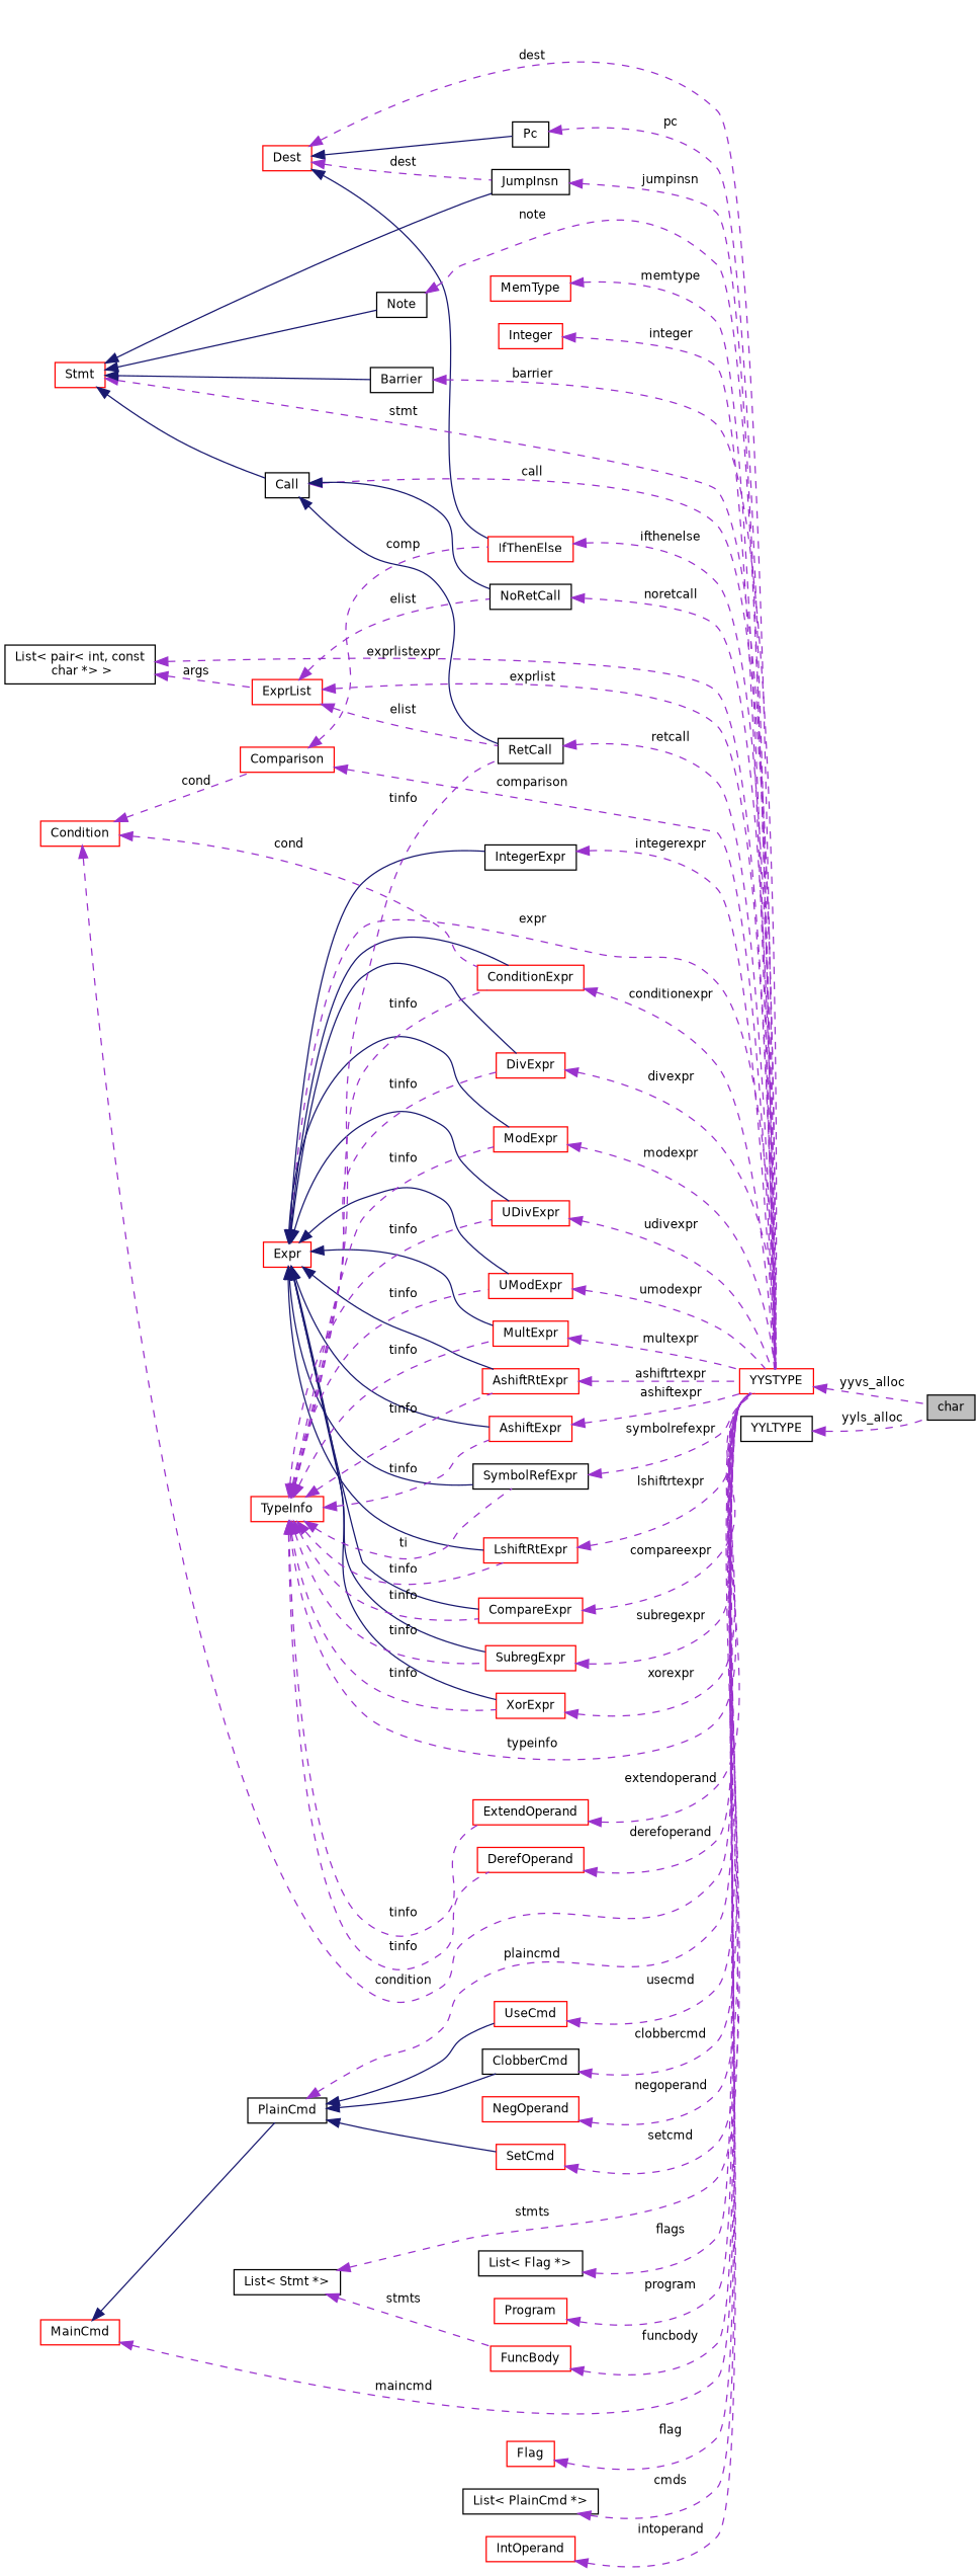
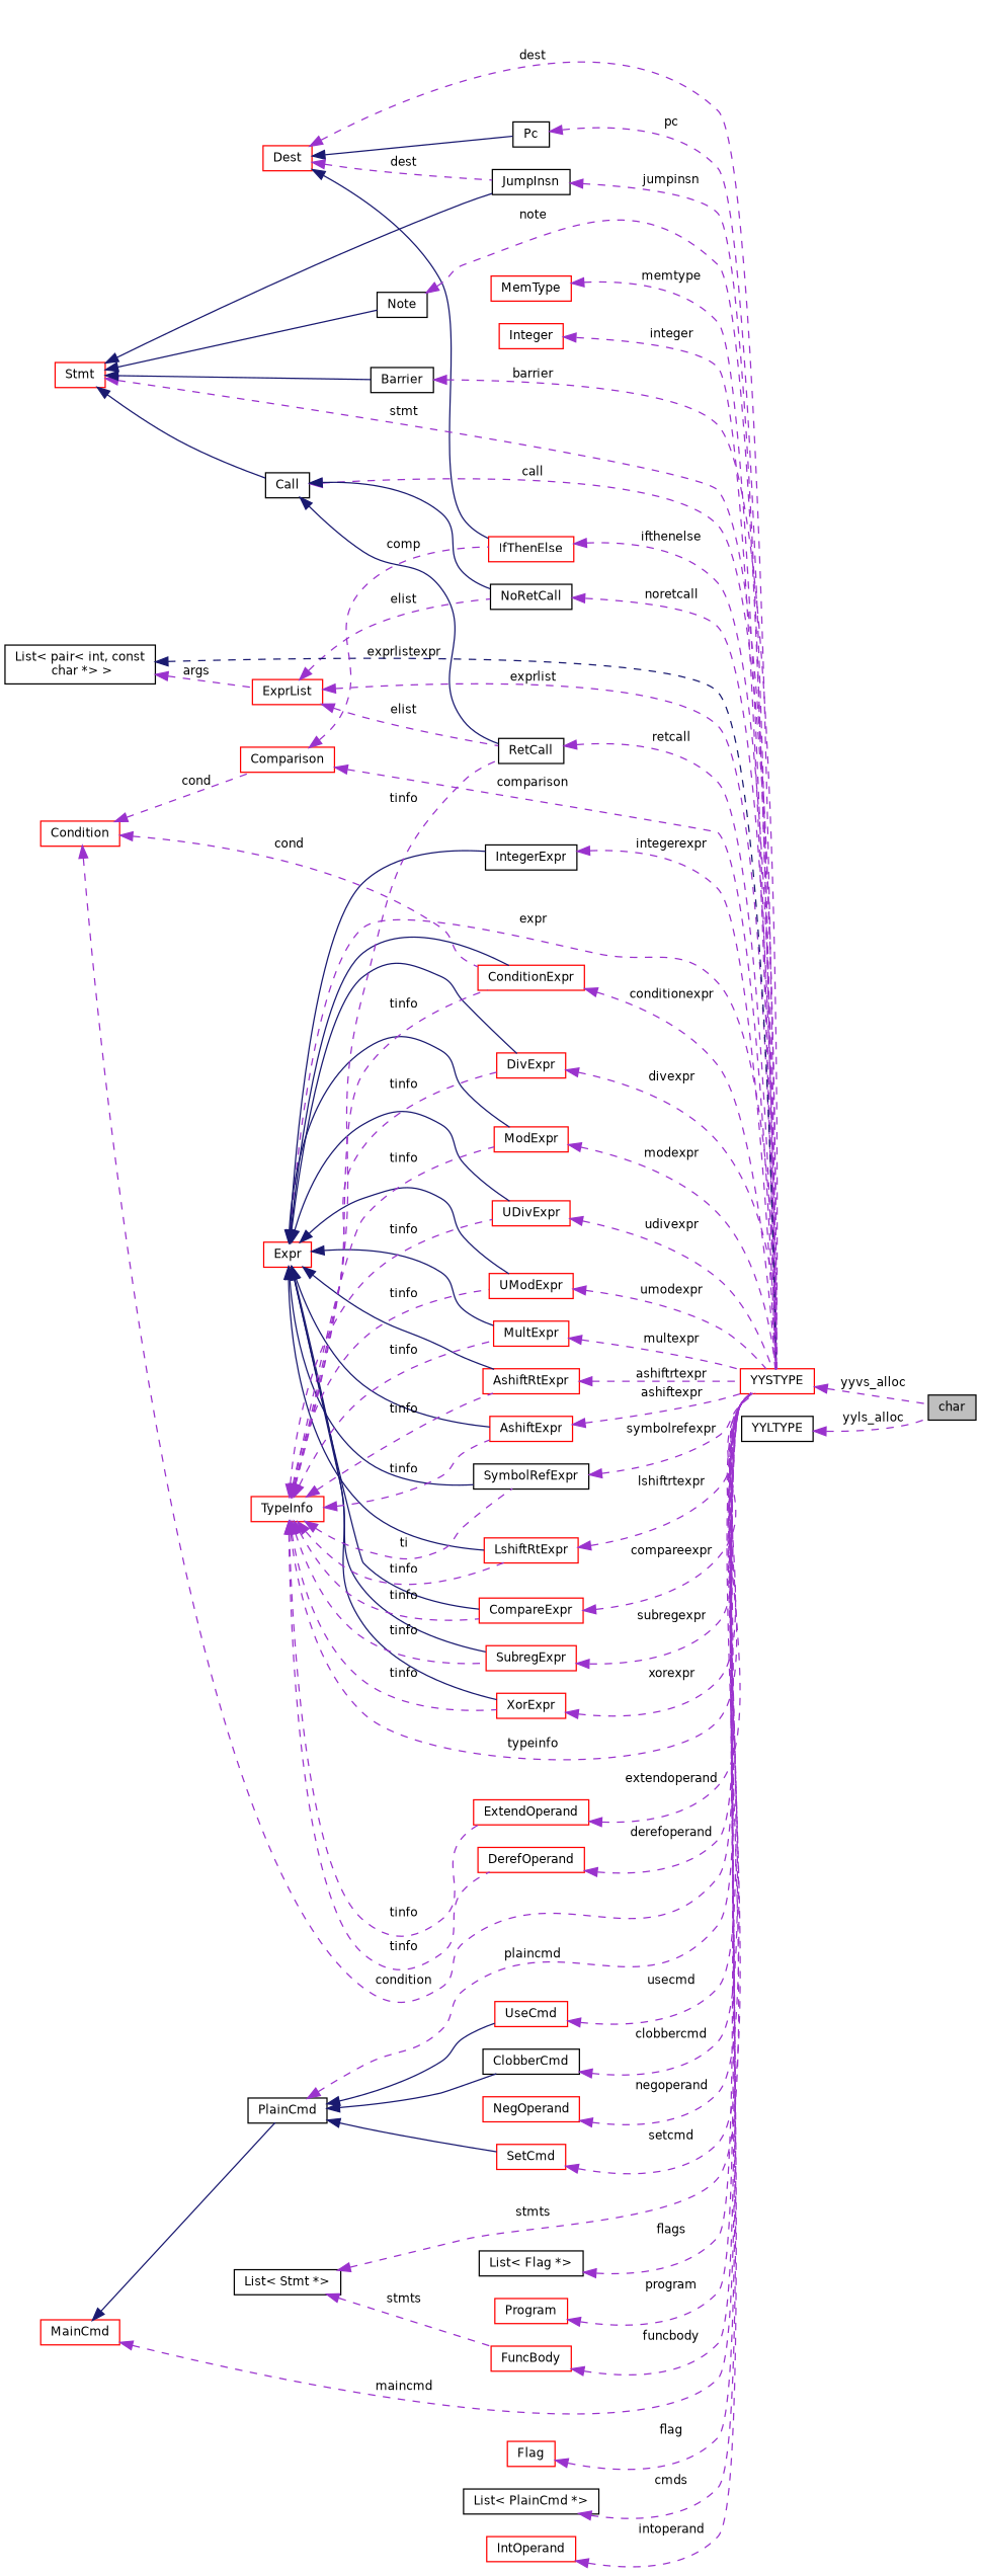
  digraph {
    rankdir=LR
    node [color=red fillcolor=white fontname=Helvetica fontsize=10 shape=record style=filled]
    edge [color=darkorchid3 dir=back fontname=Helvetica fontsize=10 labelfontname=Helvetica labelfontsize=10 style=dashed]
    n1 [color=black fillcolor=grey75 fontcolor=black height=0.2 label=char width=0.4]
    n2 [height=0.2 label=YYSTYPE width=0.4]
    n3 [height=0.2 label=Dest width=0.4]
    n4 [color=black height=0.2 label=Pc width=0.4]
    n5 [color=black height=0.2 label=JumpInsn width=0.4]
    n6 [height=0.2 label=IfThenElse width=0.4]
    n7 [height=0.2 label=MemType width=0.4]
    n8 [height=0.2 label=Integer width=0.4]
    n9 [color=black height=0.2 label=NoRetCall width=0.4]
    n10 [color=black height=0.2 label=Call width=0.4]
    n11 [color=black height=0.2 label=RetCall width=0.4]
    n12 [height=0.2 label=Stmt width=0.4]
    n13 [color=black height=0.2 label=Note width=0.4]
    n14 [color=black height=0.2 label=Barrier width=0.4]
    n15 [height=0.2 label=ExprList width=0.4]
    n16 [color=black height=0.2 label="List\< pair\< int, const\l char *\> \>" width=0.4]
    n17 [height=0.2 label=CompareExpr width=0.4]
    n18 [height=0.2 label=Expr width=0.4]
    n19 [height=0.2 label=XorExpr width=0.4]
    n20 [height=0.2 label=AshiftRtExpr width=0.4]
    n21 [color=black height=0.2 label=SymbolRefExpr width=0.4]
    n22 [height=0.2 label=DivExpr width=0.4]
    n23 [height=0.2 label=UDivExpr width=0.4]
    n24 [height=0.2 label=ConditionExpr width=0.4]
    n25 [height=0.2 label=AshiftExpr width=0.4]
    n26 [height=0.2 label=LshiftRtExpr width=0.4]
    n27 [height=0.2 label=ModExpr width=0.4]
    n28 [height=0.2 label=UModExpr width=0.4]
    n29 [color=black height=0.2 label=IntegerExpr width=0.4]
    n30 [height=0.2 label=SubregExpr width=0.4]
    n31 [height=0.2 label=MultExpr width=0.4]
    n32 [height=0.2 label=TypeInfo width=0.4]
    n33 [height=0.2 label=ExtendOperand width=0.4]
    n34 [height=0.2 label=DerefOperand width=0.4]
    n35 [height=0.2 label=MainCmd width=0.4]
    n36 [color=black height=0.2 label=PlainCmd width=0.4]
    n37 [height=0.2 label=UseCmd width=0.4]
    n38 [color=black height=0.2 label=ClobberCmd width=0.4]
    n39 [height=0.2 label=SetCmd width=0.4]
    n40 [height=0.2 label=NegOperand width=0.4]
    n41 [color=black height=0.2 label="List\< Stmt *\>" width=0.4]
    n42 [height=0.2 label=FuncBody width=0.4]
    n43 [color=black height=0.2 label="List\< Flag *\>" width=0.4]
    n44 [height=0.2 label=Program width=0.4]
    n45 [height=0.2 label=Condition width=0.4]
    n46 [height=0.2 label=Comparison width=0.4]
    n47 [height=0.2 label=Flag width=0.4]
    n48 [color=black height=0.2 label="List\< PlainCmd *\>" width=0.4]
    n49 [height=0.2 label=IntOperand width=0.4]
    n50 [color=black height=0.2 label=YYLTYPE width=0.4]
    n2 -> n1 [label=" yyvs_alloc"]
    n3 -> n2 [label=" dest"]
    n3 -> n4 [color=midnightblue style=solid]
    n3 -> n5 [label=" dest"]
    n3 -> n6 [color=midnightblue style=solid]
    n4 -> n2 [label=" pc"]
    n5 -> n2 [label=" jumpinsn"]
    n6 -> n2 [label=" ifthenelse"]
    n7 -> n2 [label=" memtype"]
    n8 -> n2 [label=" integer"]
    n9 -> n2 [label=" noretcall"]
    n10 -> n2 [label=" call"]
    n10 -> n9 [color=midnightblue style=solid]
    n10 -> n11 [color=midnightblue style=solid]
    n11 -> n2 [label=" retcall"]
    n12 -> n2 [label=" stmt"]
    n12 -> n5 [color=midnightblue style=solid]
    n12 -> n10 [color=midnightblue style=solid]
    n12 -> n13 [color=midnightblue style=solid]
    n12 -> n14 [color=midnightblue style=solid]
    n13 -> n2 [label=" note"]
    n14 -> n2 [label=" barrier"]
    n15 -> n2 [label=" exprlist"]
    n15 -> n9 [label=" elist"]
    n15 -> n11 [label=" elist"]
-   n16 -> n2 [label=" exprlistexpr"]
+   n16 -> n2 [color=midnightblue label=" exprlistexpr"]
    n16 -> n15 [label=" args"]
    n17 -> n2 [label=" compareexpr"]
    n18 -> n2 [label=" expr"]
    n18 -> n17 [color=midnightblue style=solid]
    n18 -> n19 [color=midnightblue style=solid]
    n18 -> n20 [color=midnightblue style=solid]
    n18 -> n21 [color=midnightblue style=solid]
    n18 -> n22 [color=midnightblue style=solid]
    n18 -> n23 [color=midnightblue style=solid]
    n18 -> n24 [color=midnightblue style=solid]
    n18 -> n25 [color=midnightblue style=solid]
    n18 -> n26 [color=midnightblue style=solid]
    n18 -> n27 [color=midnightblue style=solid]
    n18 -> n28 [color=midnightblue style=solid]
    n18 -> n29 [color=midnightblue style=solid]
    n18 -> n30 [color=midnightblue style=solid]
    n18 -> n31 [color=midnightblue style=solid]
    n19 -> n2 [label=" xorexpr"]
    n20 -> n2 [label=" ashiftrtexpr"]
    n21 -> n2 [label=" symbolrefexpr"]
    n22 -> n2 [label=" divexpr"]
    n23 -> n2 [label=" udivexpr"]
    n24 -> n2 [label=" conditionexpr"]
    n25 -> n2 [label=" ashiftexpr"]
    n26 -> n2 [label=" lshiftrtexpr"]
    n27 -> n2 [label=" modexpr"]
    n28 -> n2 [label=" umodexpr"]
    n29 -> n2 [label=" integerexpr"]
    n30 -> n2 [label=" subregexpr"]
    n31 -> n2 [label=" multexpr"]
    n32 -> n2 [label=" typeinfo"]
    n32 -> n11 [label=" tinfo"]
    n32 -> n17 [label=" tinfo"]
    n32 -> n19 [label=" tinfo"]
    n32 -> n20 [label=" tinfo"]
    n32 -> n21 [label=" ti"]
    n32 -> n22 [label=" tinfo"]
    n32 -> n23 [label=" tinfo"]
    n32 -> n24 [label=" tinfo"]
    n32 -> n25 [label=" tinfo"]
    n32 -> n26 [label=" tinfo"]
    n32 -> n27 [label=" tinfo"]
    n32 -> n28 [label=" tinfo"]
    n32 -> n30 [label=" tinfo"]
    n32 -> n31 [label=" tinfo"]
    n32 -> n33 [label=" tinfo"]
    n32 -> n34 [label=" tinfo"]
    n33 -> n2 [label=" extendoperand"]
    n34 -> n2 [label=" derefoperand"]
    n35 -> n2 [label=" maincmd"]
    n35 -> n36 [color=midnightblue style=solid]
    n36 -> n2 [label=" plaincmd"]
    n36 -> n37 [color=midnightblue style=solid]
    n36 -> n38 [color=midnightblue style=solid]
    n36 -> n39 [color=midnightblue style=solid]
    n37 -> n2 [label=" usecmd"]
    n38 -> n2 [label=" clobbercmd"]
    n39 -> n2 [label=" setcmd"]
    n40 -> n2 [label=" negoperand"]
    n41 -> n2 [label=" stmts"]
    n41 -> n42 [label=" stmts"]
    n42 -> n2 [label=" funcbody"]
    n43 -> n2 [label=" flags"]
    n44 -> n2 [label=" program"]
    n45 -> n2 [label=" condition"]
    n45 -> n24 [label=" cond"]
    n45 -> n46 [label=" cond"]
    n46 -> n2 [label=" comparison"]
    n46 -> n6 [label=" comp"]
    n47 -> n2 [label=" flag"]
    n48 -> n2 [label=" cmds"]
    n49 -> n2 [label=" intoperand"]
    n50 -> n1 [label=" yyls_alloc"]
  }
